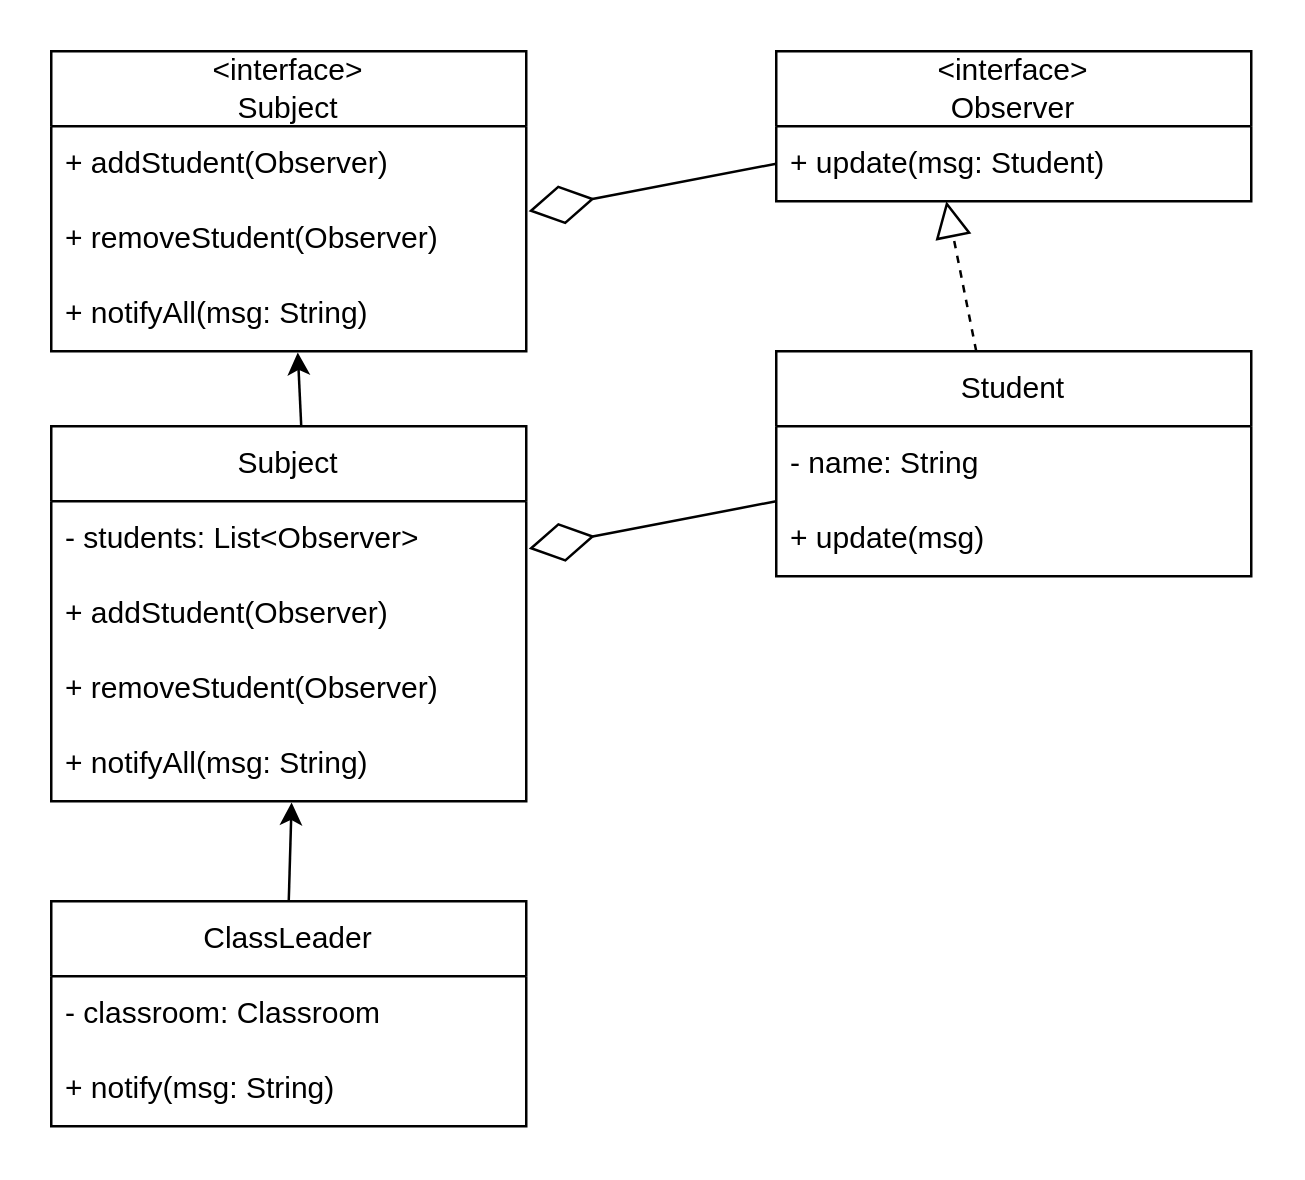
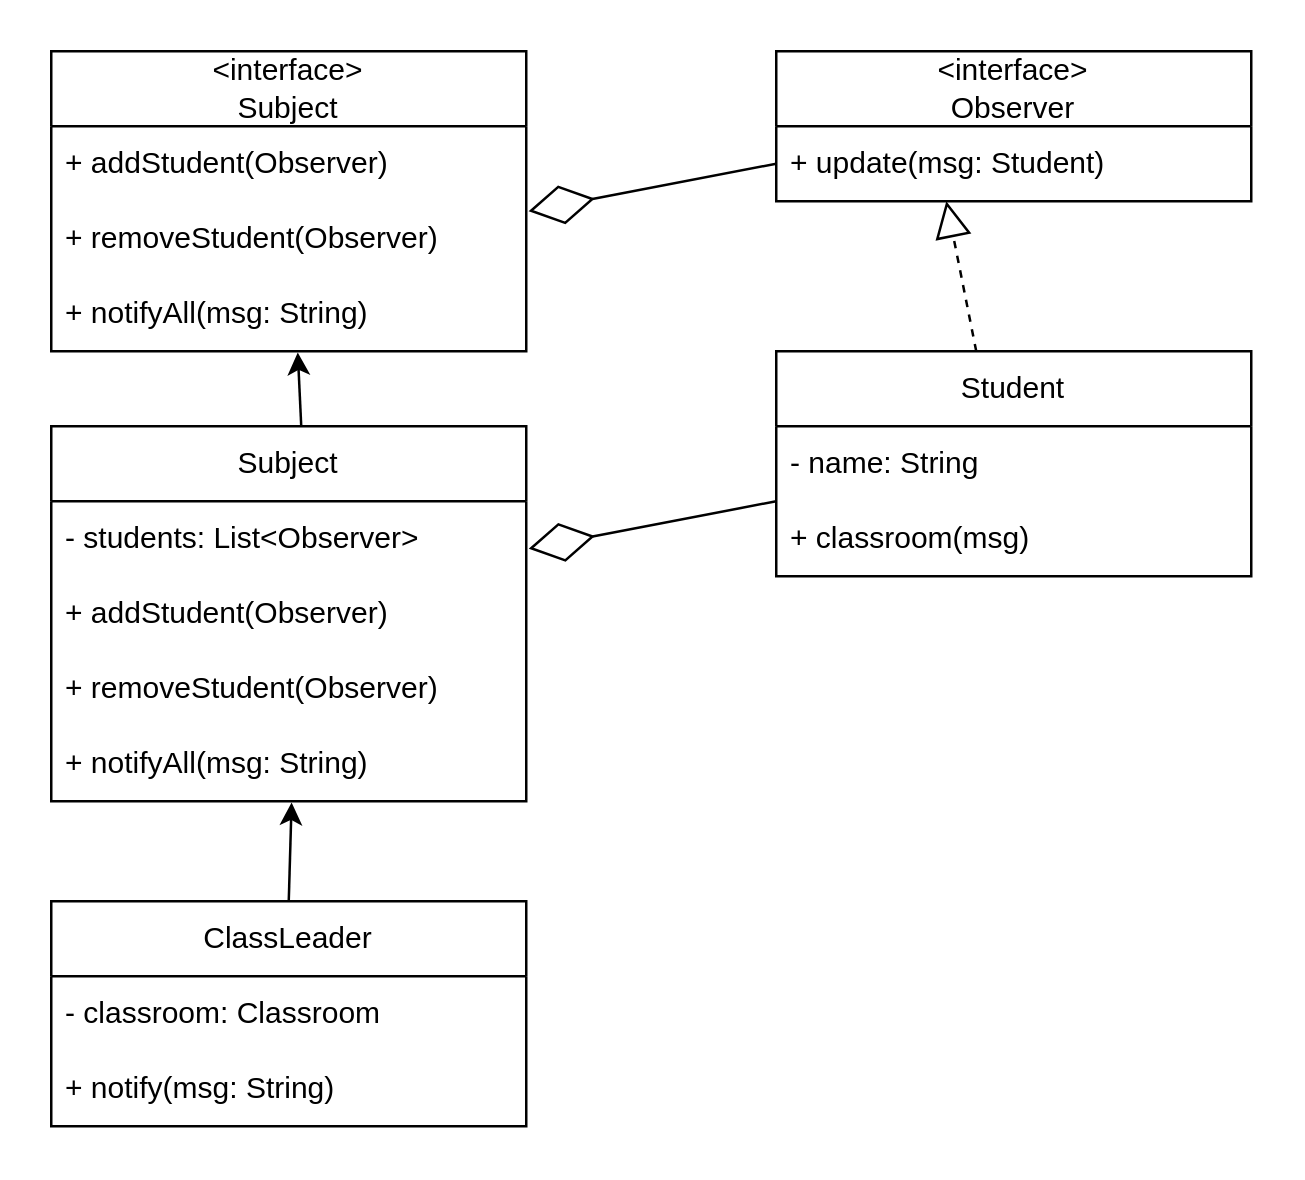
  <mxCell id="0" />
  <mxCell id="1" parent="0" />
  <mxCell id="2" value="Subject" style="swimlane;fontStyle=0;childLayout=stackLayout;horizontal=1;startSize=30;horizontalStack=0;resizeParent=1;resizeParentMax=0;resizeLast=0;collapsible=1;marginBottom=0;whiteSpace=wrap;html=1;" vertex="1" parent="1"><mxGeometry x="20" y="170" width="190" height="150" as="geometry" /></mxCell>
  <mxCell id="3" value="- students: List&amp;lt;Observer&amp;gt;" style="text;strokeColor=none;fillColor=none;align=left;verticalAlign=middle;spacingLeft=4;spacingRight=4;overflow=hidden;points=[[0,0.5],[1,0.5]];portConstraint=eastwest;rotatable=0;whiteSpace=wrap;html=1;" vertex="1" parent="2"><mxGeometry y="30" width="190" height="30" as="geometry" /></mxCell>
  <mxCell id="4" value="+ addStudent(Observer)" style="text;strokeColor=none;fillColor=none;align=left;verticalAlign=middle;spacingLeft=4;spacingRight=4;overflow=hidden;points=[[0,0.5],[1,0.5]];portConstraint=eastwest;rotatable=0;whiteSpace=wrap;html=1;" vertex="1" parent="2"><mxGeometry y="60" width="190" height="30" as="geometry" /></mxCell>
  <mxCell id="5" value="+ removeStudent(Observer)" style="text;strokeColor=none;fillColor=none;align=left;verticalAlign=middle;spacingLeft=4;spacingRight=4;overflow=hidden;points=[[0,0.5],[1,0.5]];portConstraint=eastwest;rotatable=0;whiteSpace=wrap;html=1;" vertex="1" parent="2"><mxGeometry y="90" width="190" height="30" as="geometry" /></mxCell>
  <mxCell id="6" value="+ notifyAll(msg: String)" style="text;strokeColor=none;fillColor=none;align=left;verticalAlign=middle;spacingLeft=4;spacingRight=4;overflow=hidden;points=[[0,0.5],[1,0.5]];portConstraint=eastwest;rotatable=0;whiteSpace=wrap;html=1;" vertex="1" parent="2"><mxGeometry y="120" width="190" height="30" as="geometry" /></mxCell>
  <mxCell id="7" value="&lt;div&gt;&amp;lt;interface&amp;gt;&lt;/div&gt;Observer" style="swimlane;fontStyle=0;childLayout=stackLayout;horizontal=1;startSize=30;horizontalStack=0;resizeParent=1;resizeParentMax=0;resizeLast=0;collapsible=1;marginBottom=0;whiteSpace=wrap;html=1;" vertex="1" parent="1"><mxGeometry x="310" y="20" width="190" height="60" as="geometry" /></mxCell>
  <mxCell id="8" value="+ update(msg: Student)" style="text;strokeColor=none;fillColor=none;align=left;verticalAlign=middle;spacingLeft=4;spacingRight=4;overflow=hidden;points=[[0,0.5],[1,0.5]];portConstraint=eastwest;rotatable=0;whiteSpace=wrap;html=1;" vertex="1" parent="7"><mxGeometry y="30" width="190" height="30" as="geometry" /></mxCell>
  <mxCell id="9" value="Student" style="swimlane;fontStyle=0;childLayout=stackLayout;horizontal=1;startSize=30;horizontalStack=0;resizeParent=1;resizeParentMax=0;resizeLast=0;collapsible=1;marginBottom=0;whiteSpace=wrap;html=1;" vertex="1" parent="1"><mxGeometry x="310" y="140" width="190" height="90" as="geometry" /></mxCell>
  <mxCell id="10" value="- name: String" style="text;strokeColor=none;fillColor=none;align=left;verticalAlign=middle;spacingLeft=4;spacingRight=4;overflow=hidden;points=[[0,0.5],[1,0.5]];portConstraint=eastwest;rotatable=0;whiteSpace=wrap;html=1;" vertex="1" parent="9"><mxGeometry y="30" width="190" height="30" as="geometry" /></mxCell>
- <mxCell id="11" value="+ update(msg)" style="text;strokeColor=none;fillColor=none;align=left;verticalAlign=middle;spacingLeft=4;spacingRight=4;overflow=hidden;points=[[0,0.5],[1,0.5]];portConstraint=eastwest;rotatable=0;whiteSpace=wrap;html=1;" vertex="1" parent="9"><mxGeometry y="60" width="190" height="30" as="geometry" /></mxCell>
+ <mxCell id="11" value="+ classroom(msg)" style="text;strokeColor=none;fillColor=none;align=left;verticalAlign=middle;spacingLeft=4;spacingRight=4;overflow=hidden;points=[[0,0.5],[1,0.5]];portConstraint=eastwest;rotatable=0;whiteSpace=wrap;html=1;" vertex="1" parent="9"><mxGeometry y="60" width="190" height="30" as="geometry" /></mxCell>
  <mxCell id="12" value="ClassLeader" style="swimlane;fontStyle=0;childLayout=stackLayout;horizontal=1;startSize=30;horizontalStack=0;resizeParent=1;resizeParentMax=0;resizeLast=0;collapsible=1;marginBottom=0;whiteSpace=wrap;html=1;" vertex="1" parent="1"><mxGeometry x="20" y="360" width="190" height="90" as="geometry" /></mxCell>
  <mxCell id="13" value="- classroom: Classroom" style="text;strokeColor=none;fillColor=none;align=left;verticalAlign=middle;spacingLeft=4;spacingRight=4;overflow=hidden;points=[[0,0.5],[1,0.5]];portConstraint=eastwest;rotatable=0;whiteSpace=wrap;html=1;" vertex="1" parent="12"><mxGeometry y="30" width="190" height="30" as="geometry" /></mxCell>
  <mxCell id="14" value="+ notify(msg: String)" style="text;strokeColor=none;fillColor=none;align=left;verticalAlign=middle;spacingLeft=4;spacingRight=4;overflow=hidden;points=[[0,0.5],[1,0.5]];portConstraint=eastwest;rotatable=0;whiteSpace=wrap;html=1;" vertex="1" parent="12"><mxGeometry y="60" width="190" height="30" as="geometry" /></mxCell>
  <mxCell id="15" value="" style="endArrow=classic;html=1;rounded=0;exitX=0.5;exitY=0;exitDx=0;exitDy=0;entryX=0.506;entryY=1.016;entryDx=0;entryDy=0;entryPerimeter=0;" edge="1" parent="1" source="12" target="6"><mxGeometry width="50" height="50" relative="1" as="geometry"><mxPoint x="280" y="250" as="sourcePoint" /><mxPoint x="330" y="200" as="targetPoint" /></mxGeometry></mxCell>
  <mxCell id="16" value="&lt;div&gt;&amp;lt;interface&amp;gt;&lt;/div&gt;Subject" style="swimlane;fontStyle=0;childLayout=stackLayout;horizontal=1;startSize=30;horizontalStack=0;resizeParent=1;resizeParentMax=0;resizeLast=0;collapsible=1;marginBottom=0;whiteSpace=wrap;html=1;" vertex="1" parent="1"><mxGeometry x="20" y="20" width="190" height="120" as="geometry" /></mxCell>
  <mxCell id="17" value="+ addStudent(Observer)" style="text;strokeColor=none;fillColor=none;align=left;verticalAlign=middle;spacingLeft=4;spacingRight=4;overflow=hidden;points=[[0,0.5],[1,0.5]];portConstraint=eastwest;rotatable=0;whiteSpace=wrap;html=1;" vertex="1" parent="16"><mxGeometry y="30" width="190" height="30" as="geometry" /></mxCell>
  <mxCell id="18" value="+ removeStudent(Observer)" style="text;strokeColor=none;fillColor=none;align=left;verticalAlign=middle;spacingLeft=4;spacingRight=4;overflow=hidden;points=[[0,0.5],[1,0.5]];portConstraint=eastwest;rotatable=0;whiteSpace=wrap;html=1;" vertex="1" parent="16"><mxGeometry y="60" width="190" height="30" as="geometry" /></mxCell>
  <mxCell id="19" value="+ notifyAll(msg: String)" style="text;strokeColor=none;fillColor=none;align=left;verticalAlign=middle;spacingLeft=4;spacingRight=4;overflow=hidden;points=[[0,0.5],[1,0.5]];portConstraint=eastwest;rotatable=0;whiteSpace=wrap;html=1;" vertex="1" parent="16"><mxGeometry y="90" width="190" height="30" as="geometry" /></mxCell>
  <mxCell id="20" value="" style="endArrow=classic;html=1;rounded=0;entryX=0.519;entryY=1.016;entryDx=0;entryDy=0;entryPerimeter=0;" edge="1" parent="1" target="19"><mxGeometry width="50" height="50" relative="1" as="geometry"><mxPoint x="120" y="170" as="sourcePoint" /><mxPoint x="126" y="330" as="targetPoint" /><Array as="points"><mxPoint x="120" y="170" /></Array></mxGeometry></mxCell>
  <mxCell id="21" value="" style="endArrow=diamondThin;endFill=0;endSize=24;html=1;rounded=0;entryX=1.005;entryY=0.133;entryDx=0;entryDy=0;entryPerimeter=0;exitX=0;exitY=0.5;exitDx=0;exitDy=0;" edge="1" parent="1" source="8" target="18"><mxGeometry width="160" relative="1" as="geometry"><mxPoint x="120" y="280" as="sourcePoint" /><mxPoint x="280" y="280" as="targetPoint" /></mxGeometry></mxCell>
  <mxCell id="22" value="" style="endArrow=block;dashed=1;endFill=0;endSize=12;html=1;rounded=0;entryX=0.358;entryY=1;entryDx=0;entryDy=0;entryPerimeter=0;" edge="1" parent="1" target="8"><mxGeometry width="160" relative="1" as="geometry"><mxPoint x="390" y="140" as="sourcePoint" /><mxPoint x="280" y="180" as="targetPoint" /></mxGeometry></mxCell>
  <mxCell id="23" value="" style="endArrow=diamondThin;endFill=0;endSize=24;html=1;rounded=0;entryX=1.005;entryY=0.133;entryDx=0;entryDy=0;entryPerimeter=0;exitX=0;exitY=0.5;exitDx=0;exitDy=0;" edge="1" parent="1"><mxGeometry width="160" relative="1" as="geometry"><mxPoint x="310" y="200" as="sourcePoint" /><mxPoint x="211" y="219" as="targetPoint" /></mxGeometry></mxCell>
